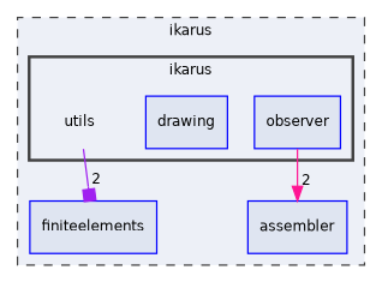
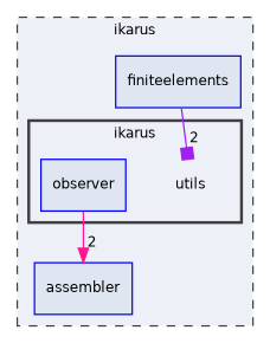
  digraph {
    compound=true
    node [color=blue fontname=Helvetica fontsize=10 shape=box fillcolor="#dfe5f1" style="filled,"]
    edge [fontname=Helvetica fontsize=10 headlabel=2 labeldistance=1.5 labelfontname=Helvetica labelfontsize=10]
    n1 [color=deeppink label=utils shape=plaintext fillcolor="" style=""]
-   n2 [label=drawing]
    n3 [label=observer]
    n4 [label=assembler]
    n5 [label=finiteelements]
    subgraph cluster_1 {
      bgcolor="#edf0f7"
      fontname=Helvetica
      fontsize=10
      label=ikarus
      pencolor=grey25
      style="filled,dashed,"
      n4
      n5
      subgraph cluster_2 {
        bgcolor="#edf0f7"
        fontname=Helvetica
        fontsize=10
        label=ikarus
        pencolor=grey25
        style="filled,bold,"
        n1
-       n2
        n3
      }
    }
-   n1 -> n5 [arrowhead=box color=purple]
+   n5 -> n1 [arrowhead=box color=purple]
    n3 -> n4 [arrowhead=normal color=deeppink]
  }
